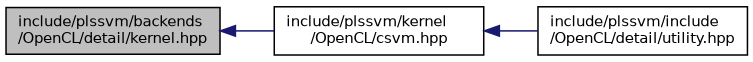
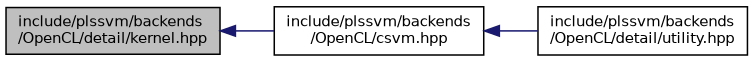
  digraph {
    rankdir=LR
    node [color=black fillcolor=white fontname=Helvetica fontsize=10 shape=record style=filled]
    edge [color=midnightblue dir=back fontname=Helvetica fontsize=10 labelfontname=Helvetica labelfontsize=10 style=solid]
    n1 [fillcolor=grey75 fontcolor=black height=0.2 label="include/plssvm/backends\l/OpenCL/detail/kernel.hpp" width=0.4]
-   n2 [height=0.2 label="include/plssvm/kernel\l/OpenCL/csvm.hpp" width=0.4]
-   n3 [height=0.2 label="include/plssvm/include\l/OpenCL/detail/utility.hpp" width=0.4]
+   n2 [height=0.2 label="include/plssvm/backends\l/OpenCL/csvm.hpp" width=0.4]
+   n3 [height=0.2 label="include/plssvm/backends\l/OpenCL/detail/utility.hpp" width=0.4]
    n1 -> n2
    n2 -> n3
  }
